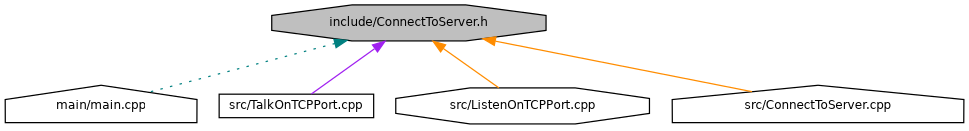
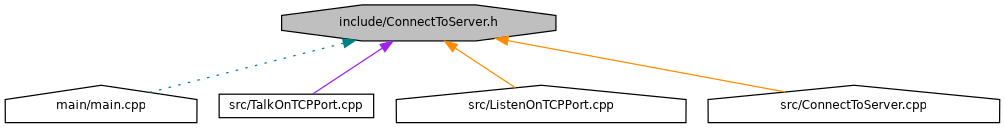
  digraph {
    node [color=black fillcolor=white fontname=Helvetica fontsize=10 shape=octagon style=filled]
    edge [color=darkorange dir=back fontname=Helvetica fontsize=10 labelfontname=Helvetica labelfontsize=10 style=solid]
    n1 [fillcolor=grey75 fontcolor=black height=0.2 label="include/ConnectToServer.h" width=0.4]
    n2 [height=0.2 label="main/main.cpp" shape=house width=0.4]
    n3 [height=0.2 label="src/TalkOnTCPPort.cpp" shape=box width=0.4]
-   n4 [height=0.2 label="src/ListenOnTCPPort.cpp" width=0.4]
+   n4 [height=0.2 label="src/ListenOnTCPPort.cpp" shape=house width=0.4]
    n5 [height=0.2 label="src/ConnectToServer.cpp" shape=house width=0.4]
    n1 -> n2 [color=teal style=dotted]
    n1 -> n3 [color=purple]
    n1 -> n4
    n1 -> n5
  }
